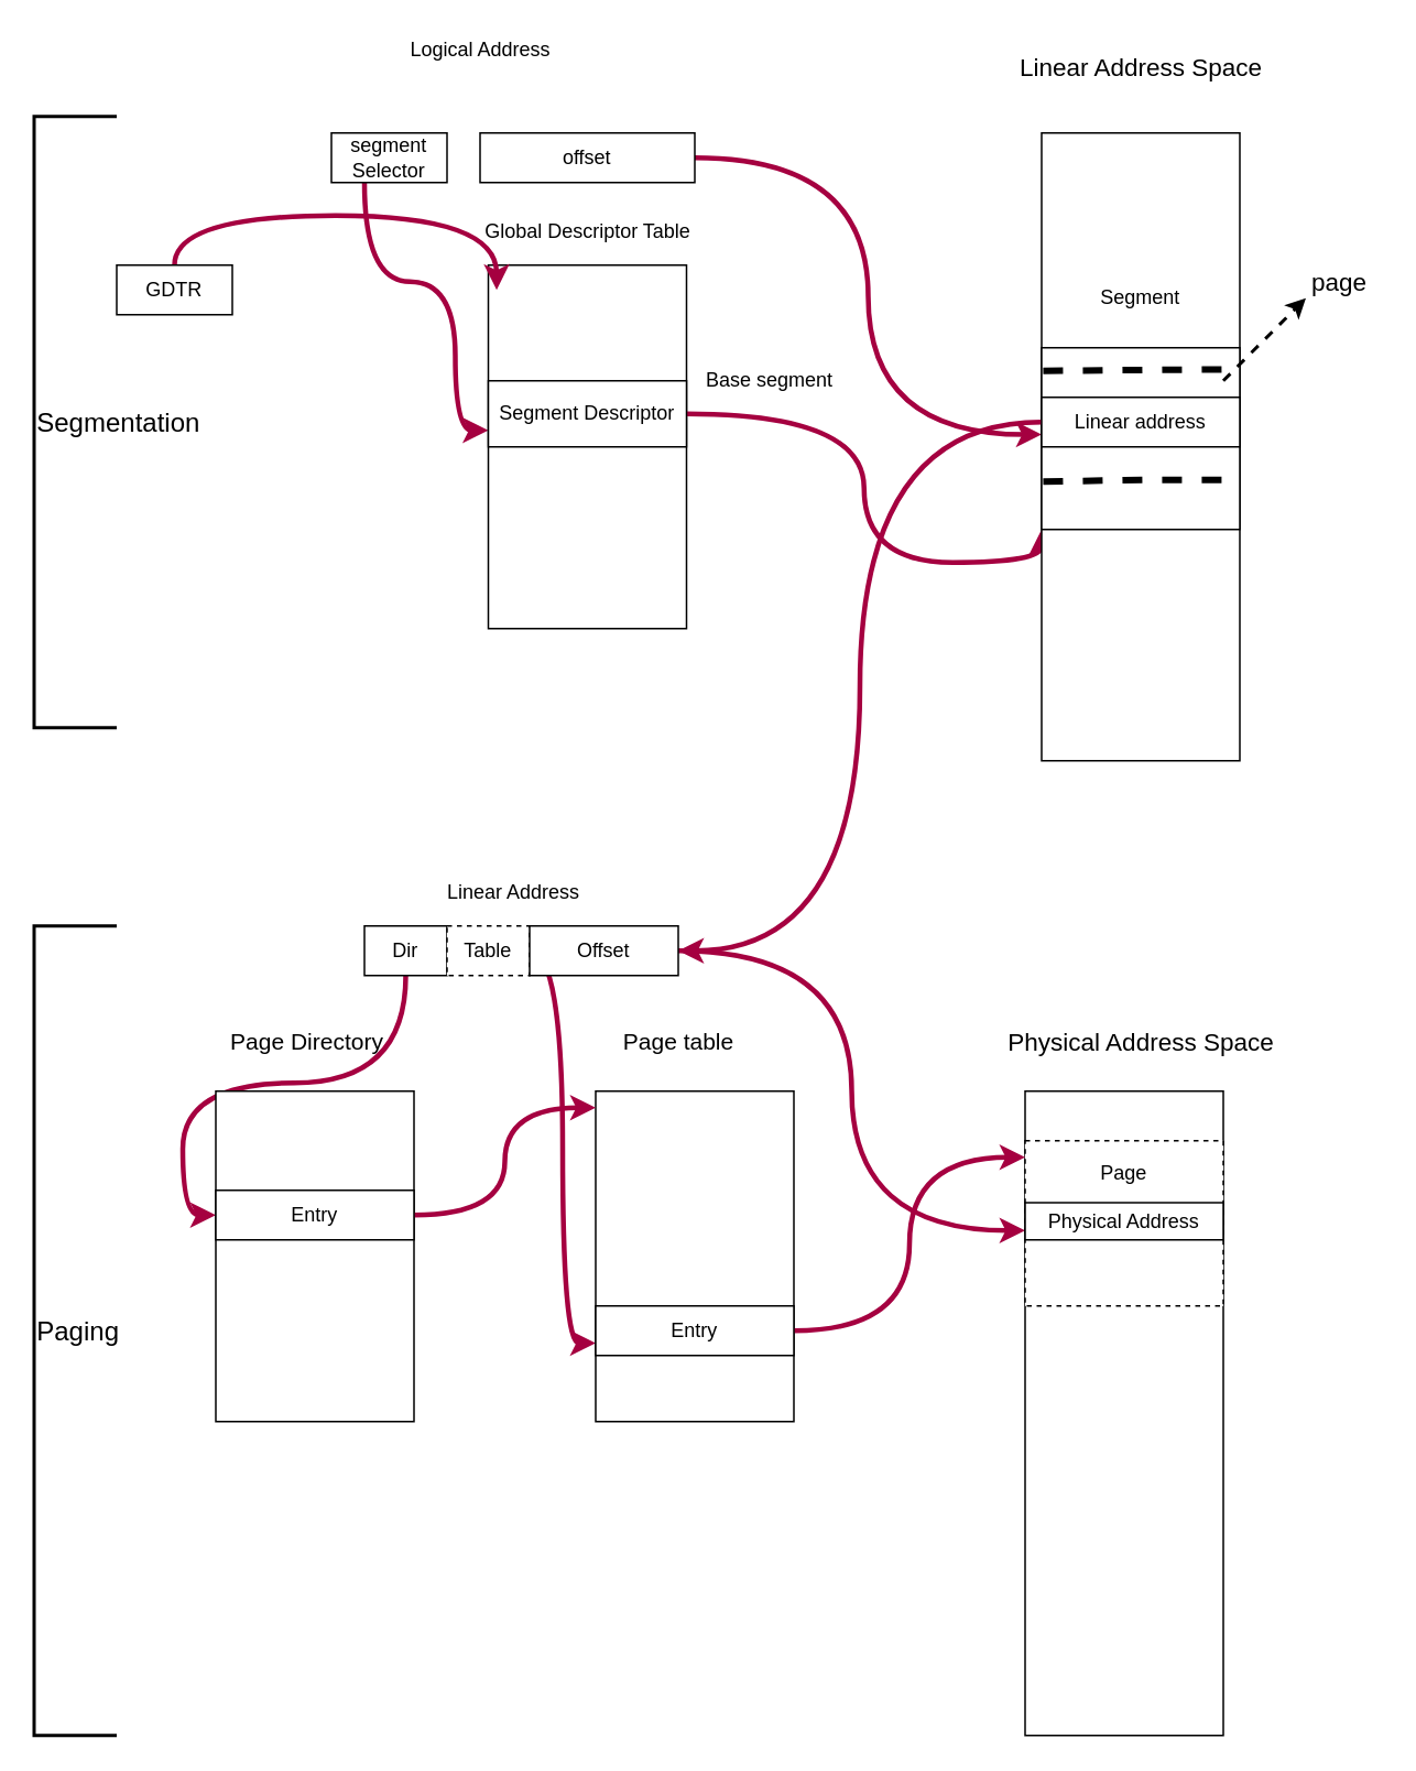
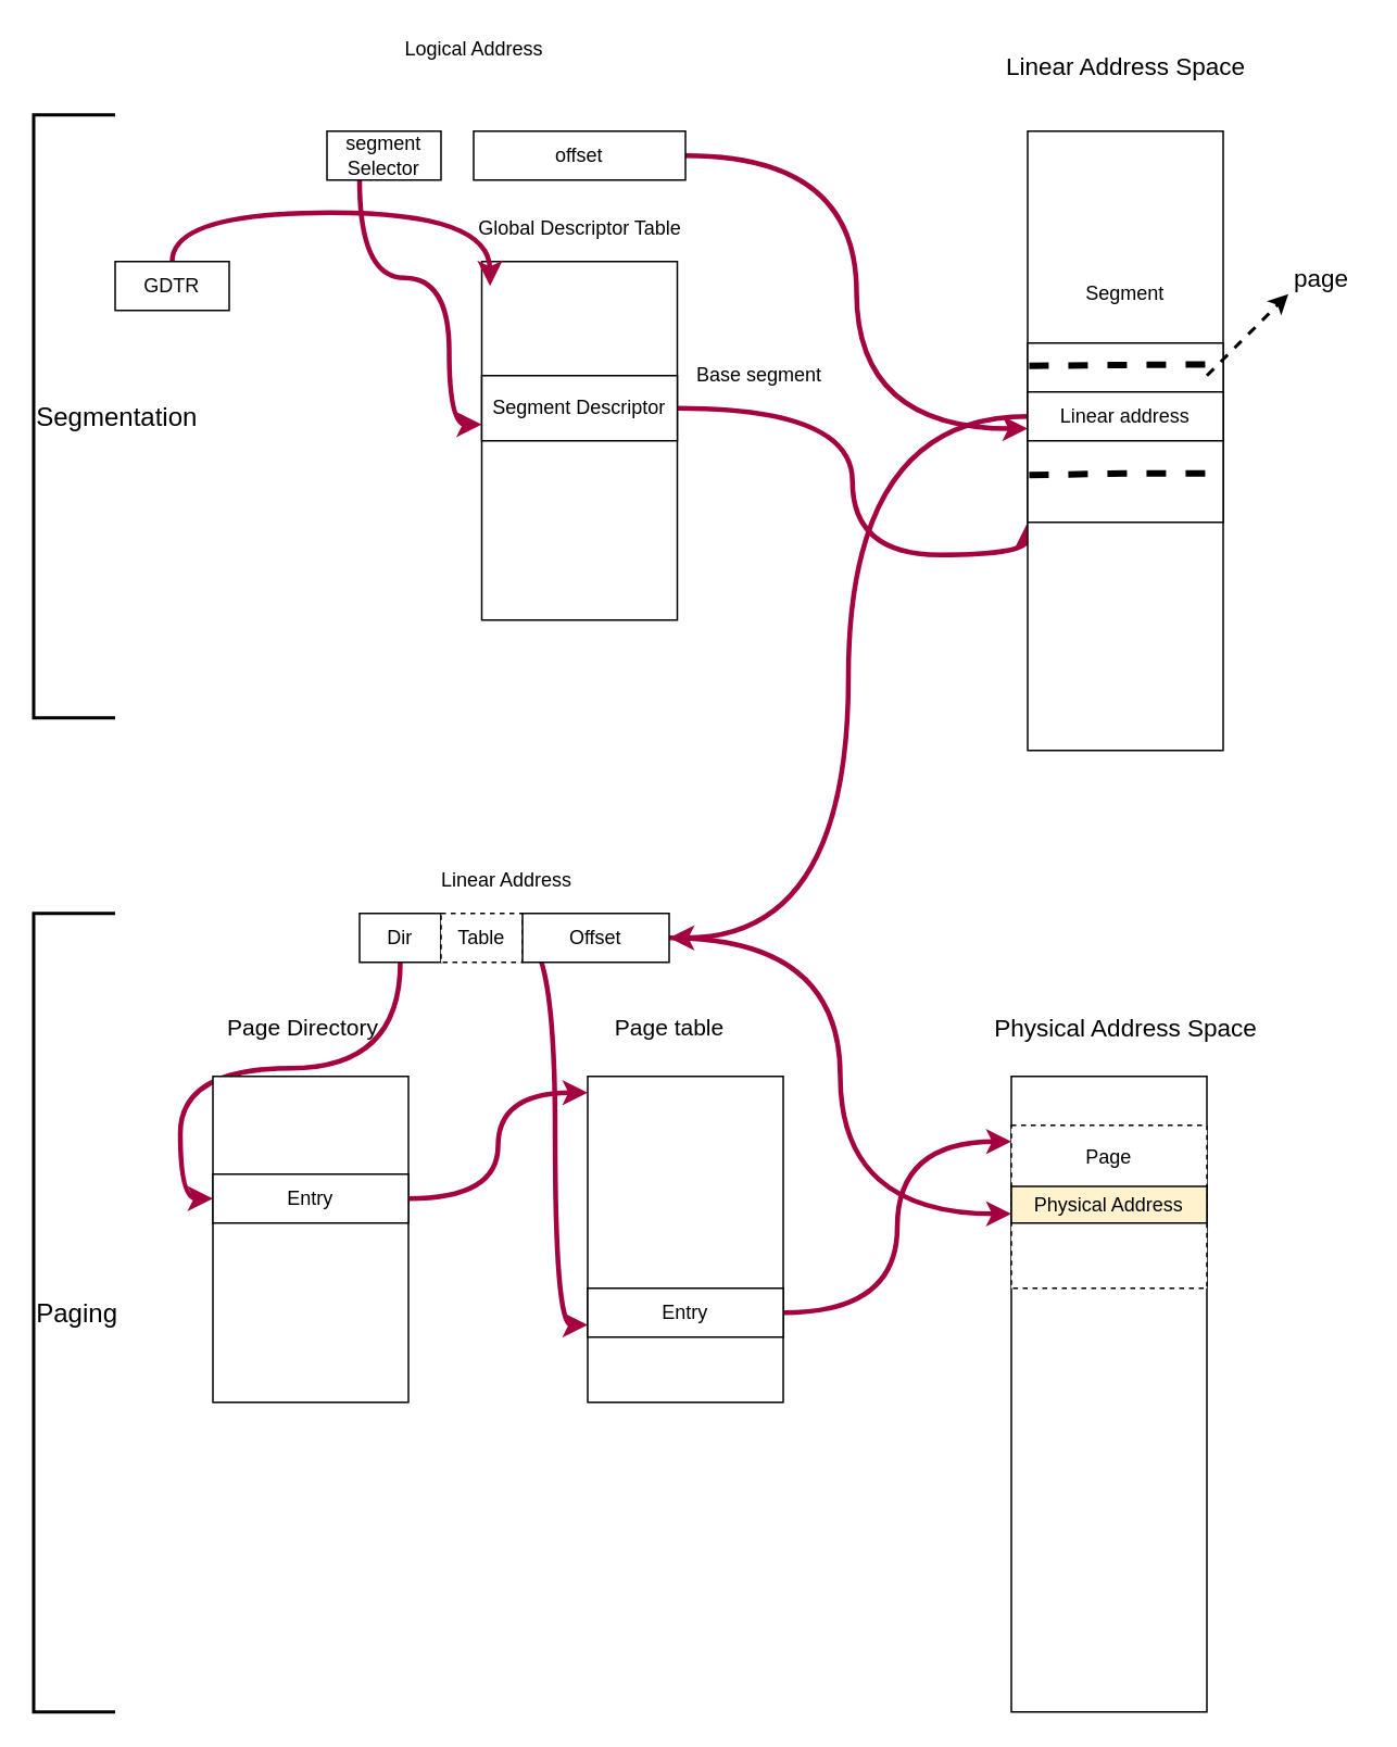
  <mxCell id="0" />
  <mxCell id="1" parent="0" />
  <mxCell id="2" value="Logical Address&lt;br&gt;" style="text;html=1;align=center;verticalAlign=middle;resizable=0;points=[];autosize=1;" vertex="1" parent="1"><mxGeometry x="240" y="20" width="100" height="20" as="geometry" /></mxCell>
  <mxCell id="3" style="edgeStyle=orthogonalEdgeStyle;curved=1;rounded=0;orthogonalLoop=1;jettySize=auto;html=1;entryX=0;entryY=0.75;entryDx=0;entryDy=0;strokeWidth=3;fillColor=#d80073;strokeColor=#A50040;" edge="1" parent="1" source="4" target="9"><mxGeometry relative="1" as="geometry"><Array as="points"><mxPoint x="220" y="170" /><mxPoint x="275" y="170" /><mxPoint x="275" y="260" /></Array></mxGeometry></mxCell>
  <mxCell id="4" value="segment Selector" style="rounded=0;whiteSpace=wrap;html=1;" vertex="1" parent="1"><mxGeometry x="200" y="80" width="70" height="30" as="geometry" /></mxCell>
  <mxCell id="5" style="edgeStyle=orthogonalEdgeStyle;curved=1;rounded=0;orthogonalLoop=1;jettySize=auto;html=1;strokeWidth=3;fillColor=#d80073;strokeColor=#A50040;entryX=0;entryY=0.75;entryDx=0;entryDy=0;" edge="1" parent="1" source="6" target="17"><mxGeometry relative="1" as="geometry"><mxPoint x="550" y="230" as="targetPoint" /></mxGeometry></mxCell>
  <mxCell id="6" value="offset" style="rounded=0;whiteSpace=wrap;html=1;" vertex="1" parent="1"><mxGeometry x="290" y="80" width="130" height="30" as="geometry" /></mxCell>
  <mxCell id="7" value="" style="rounded=0;whiteSpace=wrap;html=1;" vertex="1" parent="1"><mxGeometry x="295" y="160" width="120" height="220" as="geometry" /></mxCell>
  <mxCell id="8" style="edgeStyle=orthogonalEdgeStyle;curved=1;rounded=0;orthogonalLoop=1;jettySize=auto;html=1;entryX=0;entryY=1;entryDx=0;entryDy=0;strokeWidth=3;fillColor=#d80073;strokeColor=#A50040;" edge="1" parent="1" source="9" target="15"><mxGeometry relative="1" as="geometry"><mxPoint x="535.858" y="264.142" as="targetPoint" /></mxGeometry></mxCell>
  <mxCell id="9" value="Segment Descriptor" style="rounded=0;whiteSpace=wrap;html=1;" vertex="1" parent="1"><mxGeometry x="295" y="230" width="120" height="40" as="geometry" /></mxCell>
  <mxCell id="10" value="Global Descriptor Table" style="text;html=1;align=center;verticalAlign=middle;resizable=0;points=[];autosize=1;" vertex="1" parent="1"><mxGeometry x="285" y="130" width="140" height="20" as="geometry" /></mxCell>
  <mxCell id="11" style="edgeStyle=orthogonalEdgeStyle;rounded=0;orthogonalLoop=1;jettySize=auto;html=1;entryX=0.042;entryY=0.068;entryDx=0;entryDy=0;entryPerimeter=0;curved=1;fillColor=#d80073;strokeColor=#A50040;strokeWidth=3;" edge="1" parent="1" source="12" target="7"><mxGeometry relative="1" as="geometry"><Array as="points"><mxPoint x="105" y="130" /><mxPoint x="300" y="130" /></Array></mxGeometry></mxCell>
  <mxCell id="12" value="GDTR" style="rounded=0;whiteSpace=wrap;html=1;" vertex="1" parent="1"><mxGeometry x="70" y="160" width="70" height="30" as="geometry" /></mxCell>
  <mxCell id="13" value="Base segment" style="text;html=1;align=center;verticalAlign=middle;resizable=0;points=[];autosize=1;" vertex="1" parent="1"><mxGeometry x="420" y="220" width="90" height="20" as="geometry" /></mxCell>
  <mxCell id="14" value="" style="rounded=0;whiteSpace=wrap;html=1;" vertex="1" parent="1"><mxGeometry x="630" y="80" width="120" height="380" as="geometry" /></mxCell>
  <mxCell id="15" value="" style="rounded=0;whiteSpace=wrap;html=1;" vertex="1" parent="1"><mxGeometry x="630" y="210" width="120" height="110" as="geometry" /></mxCell>
  <mxCell id="16" style="edgeStyle=orthogonalEdgeStyle;curved=1;rounded=0;orthogonalLoop=1;jettySize=auto;html=1;entryX=1;entryY=0.5;entryDx=0;entryDy=0;strokeWidth=3;fillColor=#d80073;strokeColor=#A50040;" edge="1" parent="1" source="17" target="28"><mxGeometry relative="1" as="geometry" /></mxCell>
  <mxCell id="17" value="Linear address" style="rounded=0;whiteSpace=wrap;html=1;" vertex="1" parent="1"><mxGeometry x="630" y="240" width="120" height="30" as="geometry" /></mxCell>
  <mxCell id="18" value="Segment" style="text;html=1;strokeColor=none;fillColor=none;align=center;verticalAlign=middle;whiteSpace=wrap;rounded=0;" vertex="1" parent="1"><mxGeometry x="670" y="170" width="40" height="20" as="geometry" /></mxCell>
  <mxCell id="19" value="" style="endArrow=none;dashed=1;html=1;strokeWidth=4;exitX=0.008;exitY=0.127;exitDx=0;exitDy=0;exitPerimeter=0;" edge="1" parent="1" source="15"><mxGeometry width="50" height="50" relative="1" as="geometry"><mxPoint x="630" y="260" as="sourcePoint" /><mxPoint x="750" y="223" as="targetPoint" /></mxGeometry></mxCell>
  <mxCell id="20" value="" style="endArrow=none;dashed=1;html=1;strokeWidth=4;entryX=1;entryY=0.118;entryDx=0;entryDy=0;entryPerimeter=0;exitX=0.008;exitY=0.127;exitDx=0;exitDy=0;exitPerimeter=0;" edge="1" parent="1"><mxGeometry width="50" height="50" relative="1" as="geometry"><mxPoint x="630.96" y="290.99" as="sourcePoint" /><mxPoint x="750" y="290" as="targetPoint" /><Array as="points"><mxPoint x="690" y="290.02" /></Array></mxGeometry></mxCell>
  <mxCell id="21" value="" style="endArrow=classic;html=1;strokeWidth=2;dashed=1;" edge="1" parent="1"><mxGeometry width="50" height="50" relative="1" as="geometry"><mxPoint x="740" y="230" as="sourcePoint" /><mxPoint x="790" y="180" as="targetPoint" /></mxGeometry></mxCell>
  <mxCell id="22" value="&lt;font style=&quot;font-size: 15px&quot;&gt;page&lt;/font&gt;" style="text;html=1;align=center;verticalAlign=middle;resizable=0;points=[];autosize=1;" vertex="1" parent="1"><mxGeometry x="785" y="160" width="50" height="20" as="geometry" /></mxCell>
  <mxCell id="23" style="edgeStyle=orthogonalEdgeStyle;rounded=0;orthogonalLoop=1;jettySize=auto;html=1;entryX=0;entryY=0.5;entryDx=0;entryDy=0;strokeWidth=3;curved=1;fillColor=#d80073;strokeColor=#A50040;" edge="1" parent="1" source="24" target="34"><mxGeometry relative="1" as="geometry" /></mxCell>
  <mxCell id="24" value="Dir" style="rounded=0;whiteSpace=wrap;html=1;" vertex="1" parent="1"><mxGeometry x="220" y="560" width="50" height="30" as="geometry" /></mxCell>
  <mxCell id="25" style="edgeStyle=orthogonalEdgeStyle;curved=1;rounded=0;orthogonalLoop=1;jettySize=auto;html=1;entryX=0;entryY=0.75;entryDx=0;entryDy=0;strokeWidth=3;fillColor=#d80073;strokeColor=#A50040;" edge="1" parent="1" source="26" target="36"><mxGeometry relative="1" as="geometry" /></mxCell>
  <mxCell id="26" value="Table" style="rounded=0;whiteSpace=wrap;html=1;dashed=1;" vertex="1" parent="1"><mxGeometry x="270" y="560" width="50" height="30" as="geometry" /></mxCell>
  <mxCell id="27" style="edgeStyle=orthogonalEdgeStyle;curved=1;rounded=0;orthogonalLoop=1;jettySize=auto;html=1;entryX=0;entryY=0.75;entryDx=0;entryDy=0;strokeWidth=3;fillColor=#d80073;strokeColor=#A50040;" edge="1" parent="1" source="28" target="38"><mxGeometry relative="1" as="geometry" /></mxCell>
  <mxCell id="28" value="Offset" style="rounded=0;whiteSpace=wrap;html=1;" vertex="1" parent="1"><mxGeometry x="320" y="560" width="90" height="30" as="geometry" /></mxCell>
  <mxCell id="29" value="Linear Address" style="text;html=1;align=center;verticalAlign=middle;resizable=0;points=[];autosize=1;" vertex="1" parent="1"><mxGeometry x="260" y="530" width="100" height="20" as="geometry" /></mxCell>
  <mxCell id="30" value="" style="rounded=0;whiteSpace=wrap;html=1;" vertex="1" parent="1"><mxGeometry x="130" y="660" width="120" height="200" as="geometry" /></mxCell>
  <mxCell id="31" value="" style="rounded=0;whiteSpace=wrap;html=1;" vertex="1" parent="1"><mxGeometry x="360" y="660" width="120" height="200" as="geometry" /></mxCell>
  <mxCell id="32" value="" style="rounded=0;whiteSpace=wrap;html=1;" vertex="1" parent="1"><mxGeometry x="620" y="660" width="120" height="390" as="geometry" /></mxCell>
  <mxCell id="33" style="edgeStyle=orthogonalEdgeStyle;curved=1;rounded=0;orthogonalLoop=1;jettySize=auto;html=1;entryX=0;entryY=0.05;entryDx=0;entryDy=0;strokeWidth=3;entryPerimeter=0;fillColor=#d80073;strokeColor=#A50040;" edge="1" parent="1" source="34" target="31"><mxGeometry relative="1" as="geometry" /></mxCell>
  <mxCell id="34" value="Entry" style="rounded=0;whiteSpace=wrap;html=1;" vertex="1" parent="1"><mxGeometry x="130" y="720" width="120" height="30" as="geometry" /></mxCell>
  <mxCell id="35" style="edgeStyle=orthogonalEdgeStyle;curved=1;rounded=0;orthogonalLoop=1;jettySize=auto;html=1;entryX=0;entryY=0.1;entryDx=0;entryDy=0;strokeWidth=3;entryPerimeter=0;fillColor=#d80073;strokeColor=#A50040;" edge="1" parent="1" source="36" target="37"><mxGeometry relative="1" as="geometry" /></mxCell>
  <mxCell id="36" value="Entry" style="rounded=0;whiteSpace=wrap;html=1;" vertex="1" parent="1"><mxGeometry x="360" y="790" width="120" height="30" as="geometry" /></mxCell>
  <mxCell id="37" value="" style="rounded=0;whiteSpace=wrap;html=1;dashed=1;" vertex="1" parent="1"><mxGeometry x="620" y="690" width="120" height="100" as="geometry" /></mxCell>
- <mxCell id="38" value="Physical Address" style="rounded=0;whiteSpace=wrap;html=1;" vertex="1" parent="1"><mxGeometry x="620" y="727.5" width="120" height="22.5" as="geometry" /></mxCell>
+ <mxCell id="38" value="Physical Address" style="rounded=0;whiteSpace=wrap;html=1;fillColor=#fff2cc;" vertex="1" parent="1"><mxGeometry x="620" y="727.5" width="120" height="22.5" as="geometry" /></mxCell>
  <mxCell id="39" value="Page" style="text;html=1;strokeColor=none;fillColor=none;align=center;verticalAlign=middle;whiteSpace=wrap;rounded=0;" vertex="1" parent="1"><mxGeometry x="660" y="700" width="40" height="20" as="geometry" /></mxCell>
  <mxCell id="40" value="&lt;font style=&quot;font-size: 15px&quot;&gt;Physical Address Space&lt;/font&gt;" style="text;html=1;align=center;verticalAlign=middle;resizable=0;points=[];autosize=1;" vertex="1" parent="1"><mxGeometry x="600" y="620" width="180" height="20" as="geometry" /></mxCell>
  <mxCell id="41" value="&lt;font style=&quot;font-size: 14px&quot;&gt;Page table&lt;/font&gt;" style="text;html=1;align=center;verticalAlign=middle;resizable=0;points=[];autosize=1;" vertex="1" parent="1"><mxGeometry x="370" y="620" width="80" height="20" as="geometry" /></mxCell>
  <mxCell id="42" value="&lt;font style=&quot;font-size: 14px&quot;&gt;Page Directory&lt;/font&gt;" style="text;html=1;align=center;verticalAlign=middle;resizable=0;points=[];autosize=1;" vertex="1" parent="1"><mxGeometry x="130" y="620" width="110" height="20" as="geometry" /></mxCell>
  <mxCell id="43" value="&lt;font style=&quot;font-size: 15px&quot;&gt;Linear Address Space&lt;/font&gt;" style="text;html=1;align=center;verticalAlign=middle;resizable=0;points=[];autosize=1;" vertex="1" parent="1"><mxGeometry x="610" y="30" width="160" height="20" as="geometry" /></mxCell>
  <mxCell id="44" value="&lt;font style=&quot;font-size: 16px&quot;&gt;Segmentation&lt;/font&gt;" style="strokeWidth=2;html=1;shape=mxgraph.flowchart.annotation_1;align=left;pointerEvents=1;" vertex="1" parent="1"><mxGeometry x="20" y="70" width="50" height="370" as="geometry" /></mxCell>
  <mxCell id="45" value="&lt;font style=&quot;font-size: 16px&quot;&gt;Paging&lt;/font&gt;" style="strokeWidth=2;html=1;shape=mxgraph.flowchart.annotation_1;align=left;pointerEvents=1;" vertex="1" parent="1"><mxGeometry x="20" y="560" width="50" height="490" as="geometry" /></mxCell>
